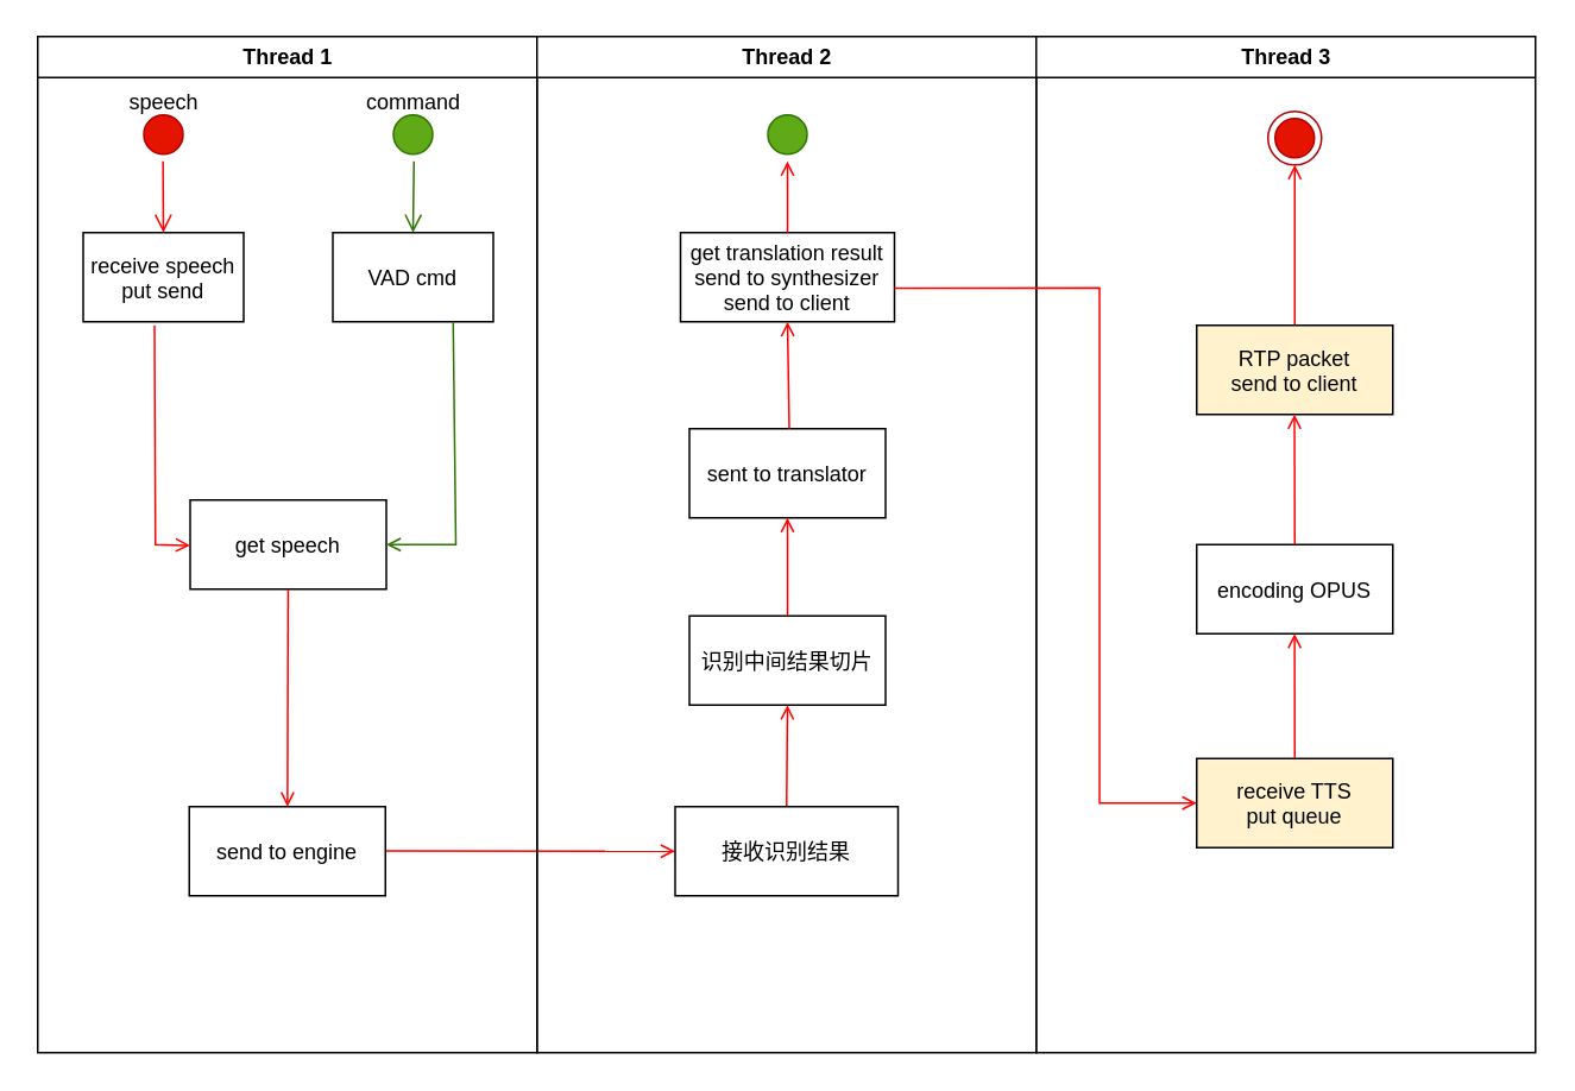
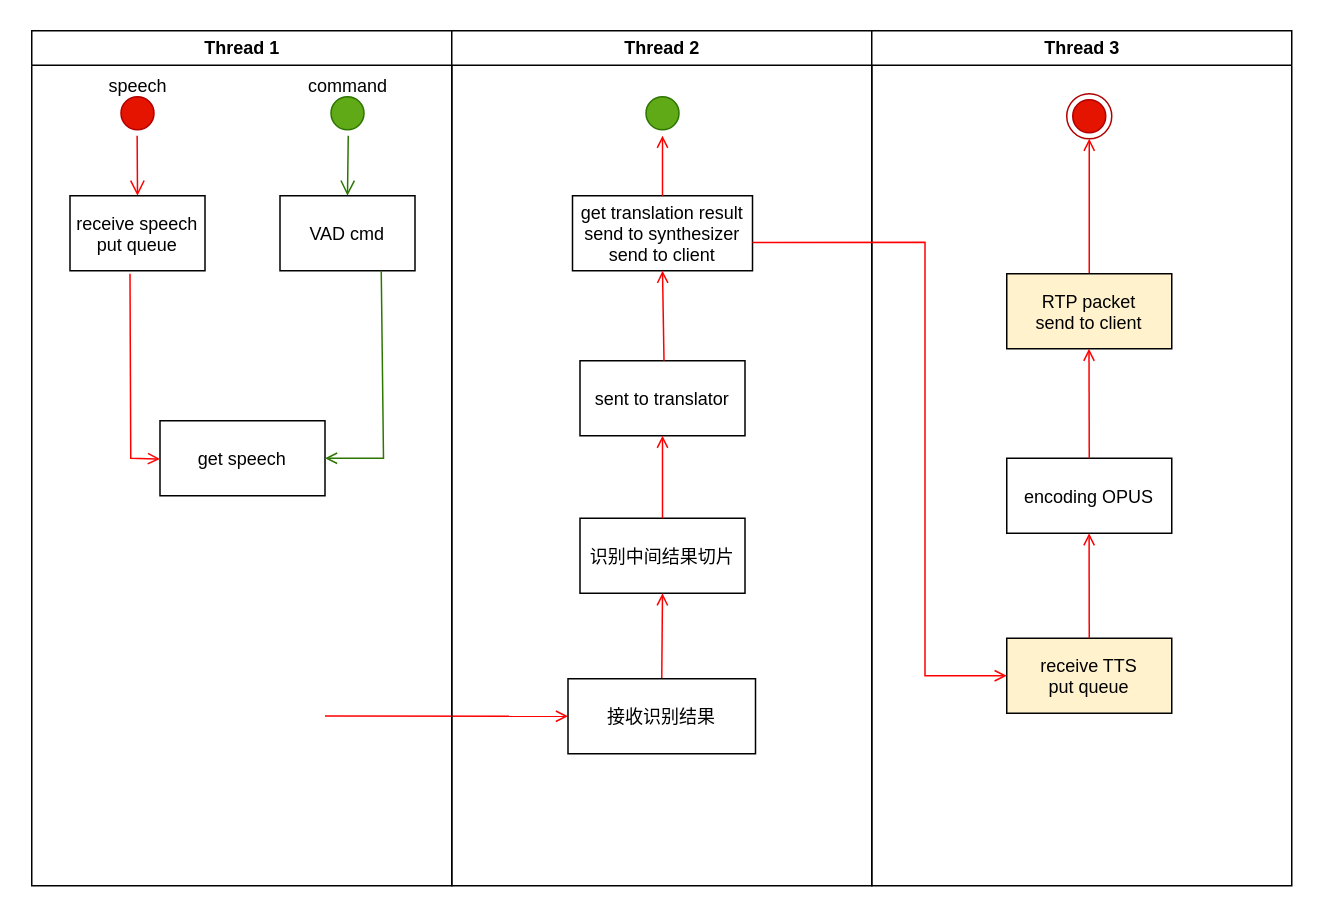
  <mxCell id="0" />
  <mxCell id="1" parent="0" />
  <mxCell id="2" value="Thread 1" style="swimlane;whiteSpace=wrap" parent="1" vertex="1"><mxGeometry x="20.5" y="20" width="280" height="570" as="geometry" /></mxCell>
  <mxCell id="3" value="" style="ellipse;shape=startState;fillColor=#e51400;strokeColor=#B20000;fontColor=#ffffff;" parent="2" vertex="1"><mxGeometry x="55.5" y="40" width="30" height="30" as="geometry" /></mxCell>
  <mxCell id="4" value="" style="edgeStyle=elbowEdgeStyle;elbow=horizontal;verticalAlign=bottom;endArrow=open;endSize=8;strokeColor=#FF0000;endFill=1;rounded=0" parent="2" edge="1"><mxGeometry x="100" y="40" as="geometry"><mxPoint x="70.355" y="110" as="targetPoint" /><mxPoint x="70.26" y="70" as="sourcePoint" /></mxGeometry></mxCell>
- <mxCell id="5" value="receive speech&#10;put send" style="" parent="2" vertex="1"><mxGeometry x="25.5" y="110" width="90" height="50" as="geometry" /></mxCell>
+ <mxCell id="5" value="receive speech&#10;put queue" style="" parent="2" vertex="1"><mxGeometry x="25.5" y="110" width="90" height="50" as="geometry" /></mxCell>
  <mxCell id="6" value="get speech" style="" parent="2" vertex="1"><mxGeometry x="85.5" y="260" width="110" height="50" as="geometry" /></mxCell>
  <mxCell id="7" value="" style="endArrow=open;strokeColor=#FF0000;endFill=1;rounded=0;entryX=0;entryY=0.25;entryDx=0;entryDy=0;" parent="2" edge="1"><mxGeometry relative="1" as="geometry"><mxPoint x="65.5" y="162" as="sourcePoint" /><mxPoint x="85.5" y="285.5" as="targetPoint" /><Array as="points"><mxPoint x="66" y="285" /></Array></mxGeometry></mxCell>
- <mxCell id="8" value="send to engine" style="" parent="2" vertex="1"><mxGeometry x="85" y="432" width="110" height="50" as="geometry" /></mxCell>
- <mxCell id="9" value="" style="endArrow=open;strokeColor=#FF0000;endFill=1;rounded=0" parent="2" source="6" target="8" edge="1"><mxGeometry relative="1" as="geometry" /></mxCell>
  <mxCell id="10" value="" style="ellipse;shape=startState;fillColor=#60a917;strokeColor=#2D7600;fontColor=#ffffff;" vertex="1" parent="2"><mxGeometry x="195.5" y="40" width="30" height="30" as="geometry" /></mxCell>
  <mxCell id="11" value="VAD cmd" style="" vertex="1" parent="2"><mxGeometry x="165.5" y="110" width="90" height="50" as="geometry" /></mxCell>
  <mxCell id="12" value="" style="edgeStyle=elbowEdgeStyle;elbow=horizontal;verticalAlign=bottom;endArrow=open;endSize=8;strokeColor=#2D7600;endFill=1;rounded=0;fillColor=#60a917;" edge="1" parent="2"><mxGeometry x="-64.5" y="-88" as="geometry"><mxPoint x="210" y="110" as="targetPoint" /><mxPoint x="211" y="70" as="sourcePoint" /></mxGeometry></mxCell>
  <mxCell id="13" value="" style="endArrow=open;strokeColor=#2D7600;endFill=1;rounded=0;entryX=1;entryY=0.5;entryDx=0;entryDy=0;exitX=0.75;exitY=1;exitDx=0;exitDy=0;fillColor=#60a917;" edge="1" parent="2" source="11"><mxGeometry relative="1" as="geometry"><mxPoint x="233.5" y="200" as="sourcePoint" /><mxPoint x="195.5" y="285" as="targetPoint" /><Array as="points"><mxPoint x="234.5" y="285" /></Array></mxGeometry></mxCell>
  <mxCell id="14" value="speech" style="text;html=1;align=center;verticalAlign=middle;resizable=0;points=[];autosize=1;strokeColor=none;fillColor=none;" vertex="1" parent="2"><mxGeometry x="40.5" y="22" width="60" height="30" as="geometry" /></mxCell>
  <mxCell id="15" value="command" style="text;html=1;align=center;verticalAlign=middle;resizable=0;points=[];autosize=1;strokeColor=none;fillColor=none;" vertex="1" parent="2"><mxGeometry x="170.5" y="22" width="80" height="30" as="geometry" /></mxCell>
  <mxCell id="16" value="" style="edgeStyle=none;strokeColor=#FF0000;endArrow=open;endFill=1;rounded=0;entryX=0;entryY=0.5;entryDx=0;entryDy=0;" edge="1" parent="2" target="24"><mxGeometry width="100" height="100" relative="1" as="geometry"><mxPoint x="195.5" y="456.75" as="sourcePoint" /><mxPoint x="315.5" y="457.25" as="targetPoint" /></mxGeometry></mxCell>
  <mxCell id="17" value="Thread 2" style="swimlane;whiteSpace=wrap" parent="1" vertex="1"><mxGeometry x="300.5" y="20" width="280" height="570" as="geometry" /></mxCell>
  <mxCell id="18" value="" style="ellipse;shape=startState;fillColor=#60a917;strokeColor=#2D7600;fontColor=#ffffff;" parent="17" vertex="1"><mxGeometry x="125.5" y="40" width="30" height="30" as="geometry" /></mxCell>
  <mxCell id="19" value="get translation result&#10;send to synthesizer&#10;send to client" style="" parent="17" vertex="1"><mxGeometry x="80.5" y="110" width="120" height="50" as="geometry" /></mxCell>
  <mxCell id="20" value="sent to translator" style="" parent="17" vertex="1"><mxGeometry x="85.5" y="220" width="110" height="50" as="geometry" /></mxCell>
  <mxCell id="21" value="识别中间结果切片" style="" parent="17" vertex="1"><mxGeometry x="85.5" y="325" width="110" height="50" as="geometry" /></mxCell>
  <mxCell id="22" value="" style="endArrow=open;strokeColor=#FF0000;endFill=1;rounded=0;exitX=0.5;exitY=0;exitDx=0;exitDy=0;entryX=0.5;entryY=1;entryDx=0;entryDy=0;" parent="17" source="21" target="20" edge="1"><mxGeometry relative="1" as="geometry"><mxPoint x="115.5" y="302" as="targetPoint" /></mxGeometry></mxCell>
  <mxCell id="23" value="" style="endArrow=open;strokeColor=#FF0000;endFill=1;rounded=0;entryX=0.5;entryY=1;entryDx=0;entryDy=0;exitX=0.5;exitY=0;exitDx=0;exitDy=0;" edge="1" parent="17" source="24" target="21"><mxGeometry relative="1" as="geometry"><mxPoint x="150.0" y="390" as="sourcePoint" /><mxPoint x="150.0" y="445" as="targetPoint" /></mxGeometry></mxCell>
  <mxCell id="24" value="接收识别结果" style="" vertex="1" parent="17"><mxGeometry x="77.5" y="432" width="125" height="50" as="geometry" /></mxCell>
  <mxCell id="25" value="" style="endArrow=open;strokeColor=#FF0000;endFill=1;rounded=0;exitX=0.523;exitY=0.007;exitDx=0;exitDy=0;exitPerimeter=0;entryX=0.5;entryY=1;entryDx=0;entryDy=0;" edge="1" parent="17" target="19"><mxGeometry relative="1" as="geometry"><mxPoint x="141.5" y="220" as="sourcePoint" /><mxPoint x="138.5" y="165" as="targetPoint" /></mxGeometry></mxCell>
  <mxCell id="26" value="" style="endArrow=open;strokeColor=#FF0000;endFill=1;rounded=0;exitX=0.5;exitY=0;exitDx=0;exitDy=0;entryX=0.5;entryY=1;entryDx=0;entryDy=0;" edge="1" parent="17" source="19"><mxGeometry relative="1" as="geometry"><mxPoint x="143.5" y="125" as="sourcePoint" /><mxPoint x="140.5" y="70" as="targetPoint" /></mxGeometry></mxCell>
  <mxCell id="27" value="Thread 3" style="swimlane;whiteSpace=wrap" parent="1" vertex="1"><mxGeometry x="580.5" y="20" width="280" height="570" as="geometry" /></mxCell>
  <mxCell id="28" value="receive TTS&#10;put queue" style="fillColor=#fff2cc;" parent="27" vertex="1"><mxGeometry x="90" y="405" width="110" height="50" as="geometry" /></mxCell>
  <mxCell id="29" value="" style="ellipse;shape=endState;fillColor=#e51400;strokeColor=#B20000;fontColor=#ffffff;" parent="27" vertex="1"><mxGeometry x="130" y="42" width="30" height="30" as="geometry" /></mxCell>
  <mxCell id="30" value="" style="endArrow=open;strokeColor=#FF0000;endFill=1;rounded=0" parent="27" source="32" target="29" edge="1"><mxGeometry relative="1" as="geometry" /></mxCell>
  <mxCell id="31" value="encoding OPUS" style="" vertex="1" parent="27"><mxGeometry x="90" y="285" width="110" height="50" as="geometry" /></mxCell>
  <mxCell id="32" value="RTP packet&#10;send to client" style="fillColor=#fff2cc;" vertex="1" parent="27"><mxGeometry x="90" y="162" width="110" height="50" as="geometry" /></mxCell>
  <mxCell id="33" value="" style="endArrow=open;strokeColor=#FF0000;endFill=1;rounded=0;exitX=0.5;exitY=0;exitDx=0;exitDy=0;" edge="1" parent="27" source="31"><mxGeometry relative="1" as="geometry"><mxPoint x="145.5" y="282" as="sourcePoint" /><mxPoint x="144.83" y="212" as="targetPoint" /></mxGeometry></mxCell>
  <mxCell id="34" value="" style="endArrow=open;strokeColor=#FF0000;endFill=1;rounded=0;exitX=0.5;exitY=0;exitDx=0;exitDy=0;" edge="1" parent="27" source="28"><mxGeometry relative="1" as="geometry"><mxPoint x="145.07" y="408" as="sourcePoint" /><mxPoint x="144.9" y="335" as="targetPoint" /></mxGeometry></mxCell>
  <mxCell id="35" value="" style="endArrow=open;strokeColor=#FF0000;endFill=1;rounded=0;exitX=1;exitY=0.623;exitDx=0;exitDy=0;exitPerimeter=0;entryX=0;entryY=0.5;entryDx=0;entryDy=0;" edge="1" parent="1" source="19" target="28"><mxGeometry relative="1" as="geometry"><mxPoint x="536.17" y="163" as="sourcePoint" /><mxPoint x="536" y="90" as="targetPoint" /><Array as="points"><mxPoint x="616" y="161" /><mxPoint x="616" y="450" /></Array></mxGeometry></mxCell>
